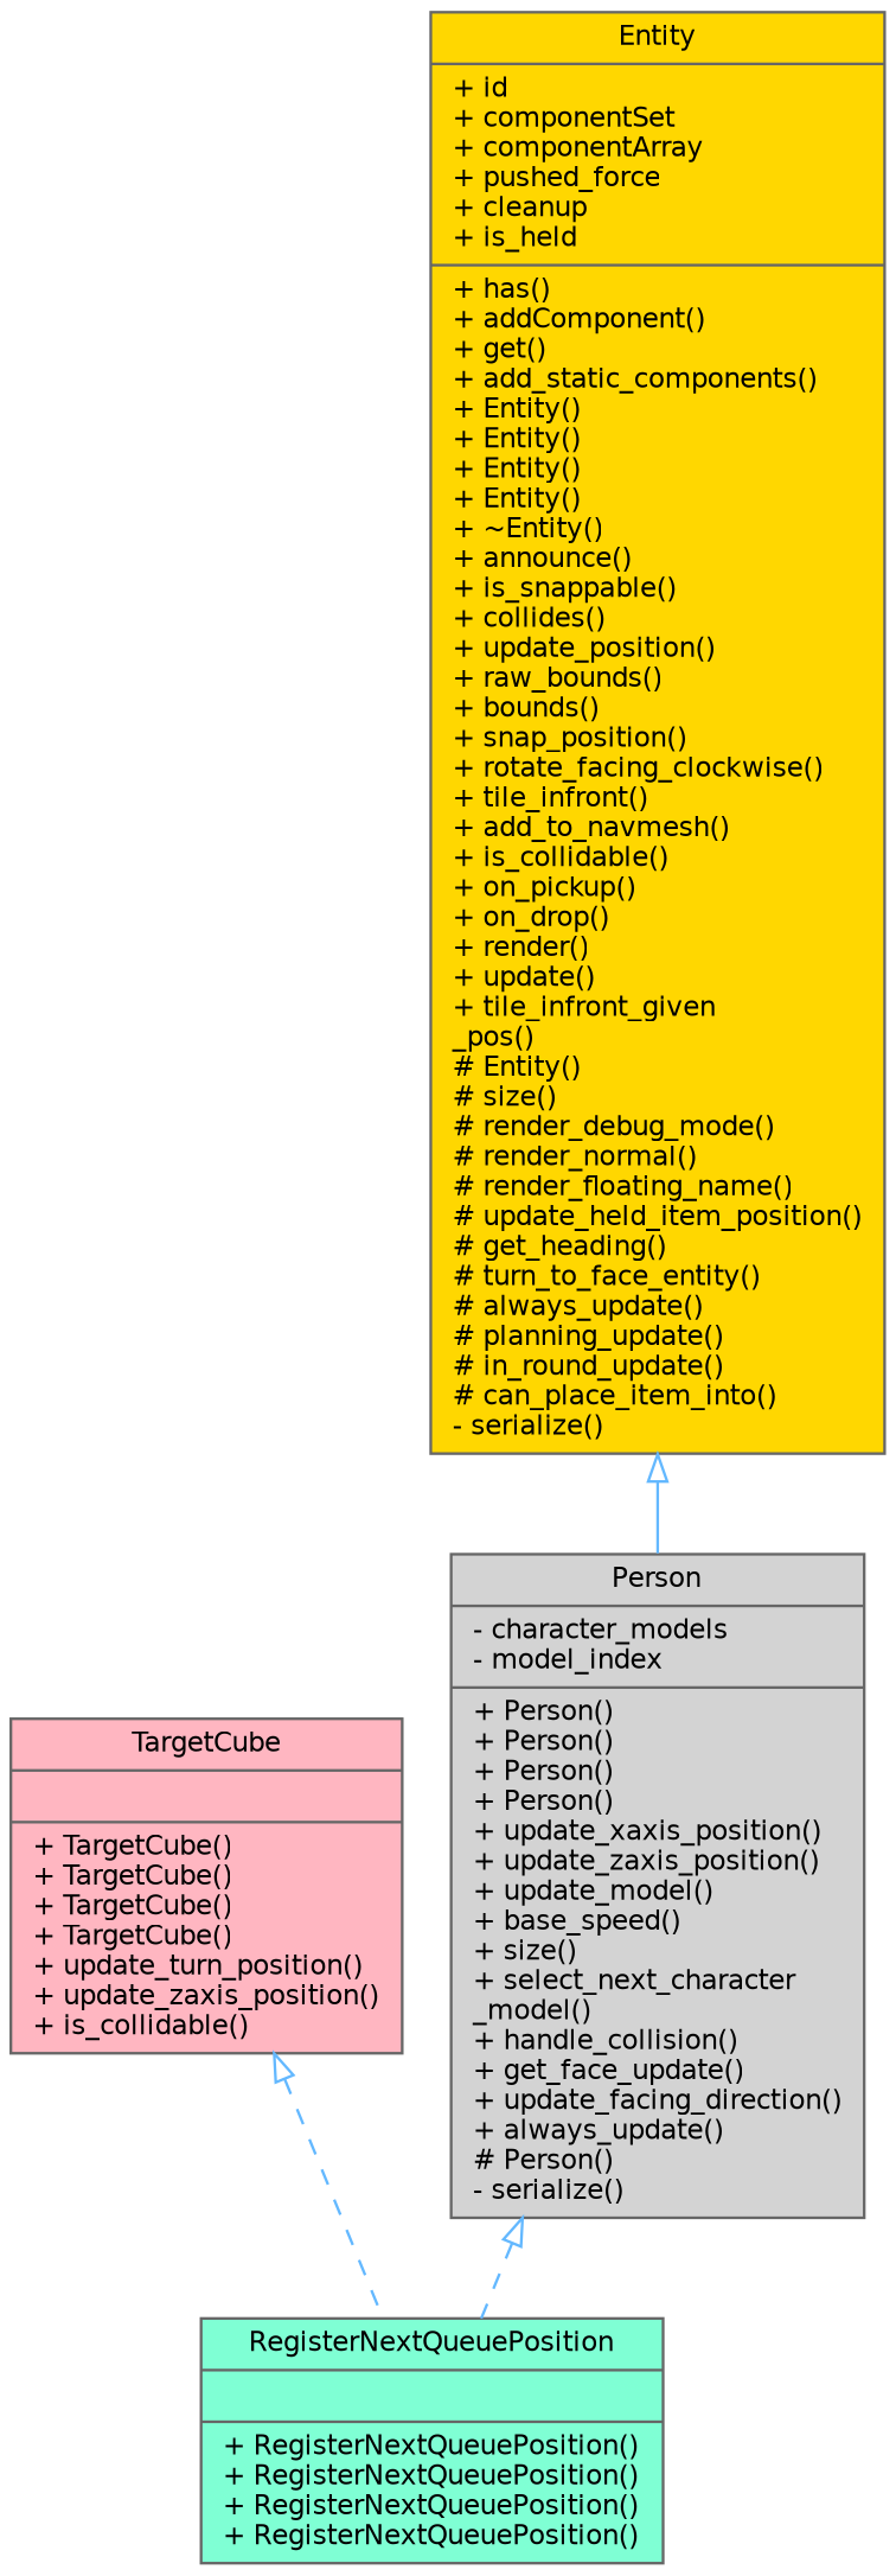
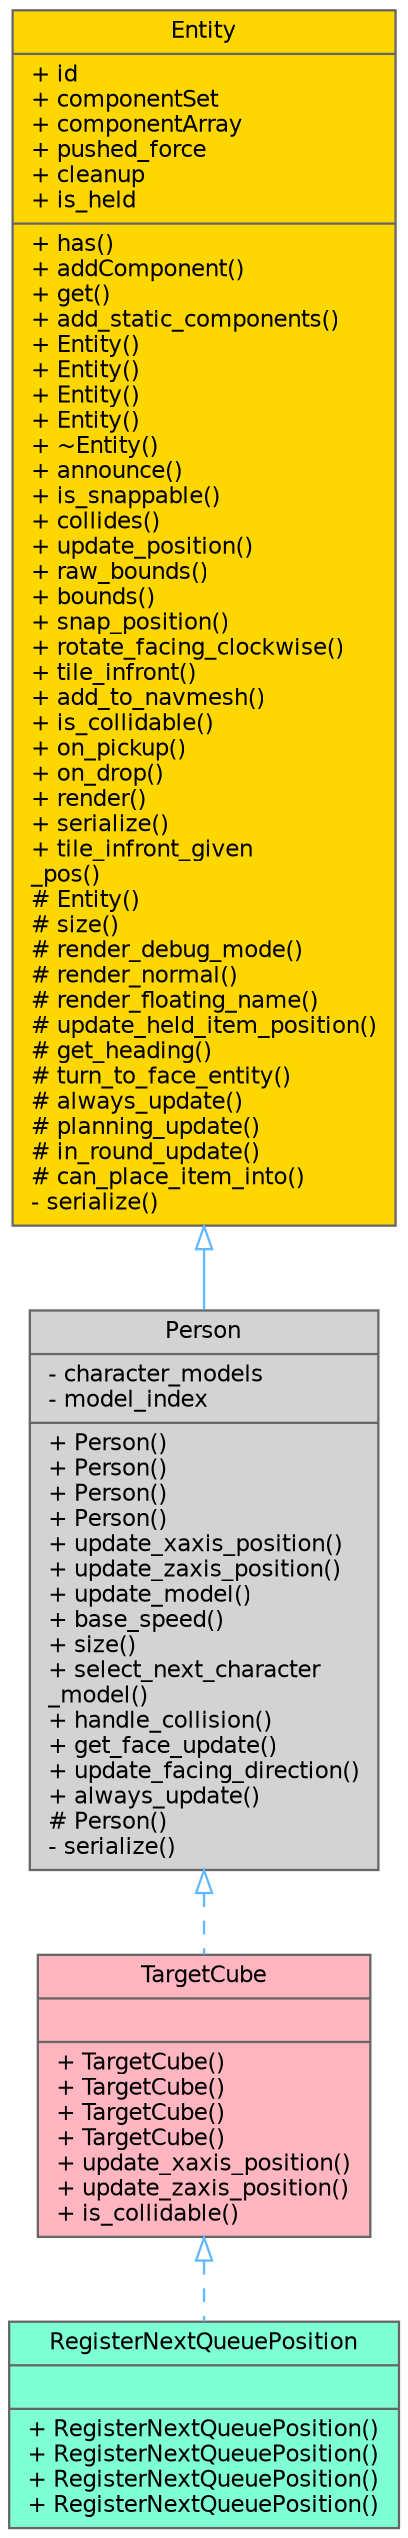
  digraph {
    node [color=gray40 fontname=Helvetica fontsize=10 shape=record style=filled]
    edge [arrowtail=onormal color=steelblue1 dir=back fontname=Helvetica fontsize=10 labelfontname=Helvetica labelfontsize=10 style=dashed]
    n1 [fillcolor=aquamarine fontcolor=black height=0.2 label="{RegisterNextQueuePosition\n||+ RegisterNextQueuePosition()\l+ RegisterNextQueuePosition()\l+ RegisterNextQueuePosition()\l+ RegisterNextQueuePosition()\l}" width=0.4]
-   n2 [fillcolor=lightpink height=0.2 label="{TargetCube\n||+ TargetCube()\l+ TargetCube()\l+ TargetCube()\l+ TargetCube()\l+ update_turn_position()\l+ update_zaxis_position()\l+ is_collidable()\l}" width=0.4]
+   n2 [fillcolor=lightpink height=0.2 label="{TargetCube\n||+ TargetCube()\l+ TargetCube()\l+ TargetCube()\l+ TargetCube()\l+ update_xaxis_position()\l+ update_zaxis_position()\l+ is_collidable()\l}" width=0.4]
    n3 [fillcolor=lightgrey height=0.2 label="{Person\n|- character_models\l- model_index\l|+ Person()\l+ Person()\l+ Person()\l+ Person()\l+ update_xaxis_position()\l+ update_zaxis_position()\l+ update_model()\l+ base_speed()\l+ size()\l+ select_next_character\l_model()\l+ handle_collision()\l+ get_face_update()\l+ update_facing_direction()\l+ always_update()\l# Person()\l- serialize()\l}" width=0.4]
-   n4 [fillcolor=gold height=0.2 label="{Entity\n|+ id\l+ componentSet\l+ componentArray\l+ pushed_force\l+ cleanup\l+ is_held\l|+ has()\l+ addComponent()\l+ get()\l+ add_static_components()\l+ Entity()\l+ Entity()\l+ Entity()\l+ Entity()\l+ ~Entity()\l+ announce()\l+ is_snappable()\l+ collides()\l+ update_position()\l+ raw_bounds()\l+ bounds()\l+ snap_position()\l+ rotate_facing_clockwise()\l+ tile_infront()\l+ add_to_navmesh()\l+ is_collidable()\l+ on_pickup()\l+ on_drop()\l+ render()\l+ update()\l+ tile_infront_given\l_pos()\l# Entity()\l# size()\l# render_debug_mode()\l# render_normal()\l# render_floating_name()\l# update_held_item_position()\l# get_heading()\l# turn_to_face_entity()\l# always_update()\l# planning_update()\l# in_round_update()\l# can_place_item_into()\l- serialize()\l}" width=0.4]
+   n4 [fillcolor=gold height=0.2 label="{Entity\n|+ id\l+ componentSet\l+ componentArray\l+ pushed_force\l+ cleanup\l+ is_held\l|+ has()\l+ addComponent()\l+ get()\l+ add_static_components()\l+ Entity()\l+ Entity()\l+ Entity()\l+ Entity()\l+ ~Entity()\l+ announce()\l+ is_snappable()\l+ collides()\l+ update_position()\l+ raw_bounds()\l+ bounds()\l+ snap_position()\l+ rotate_facing_clockwise()\l+ tile_infront()\l+ add_to_navmesh()\l+ is_collidable()\l+ on_pickup()\l+ on_drop()\l+ render()\l+ serialize()\l+ tile_infront_given\l_pos()\l# Entity()\l# size()\l# render_debug_mode()\l# render_normal()\l# render_floating_name()\l# update_held_item_position()\l# get_heading()\l# turn_to_face_entity()\l# always_update()\l# planning_update()\l# in_round_update()\l# can_place_item_into()\l- serialize()\l}" width=0.4]
    n2 -> n1
-   n3 -> n1
+   n3 -> n2
    n4 -> n3 [style=solid]
  }
